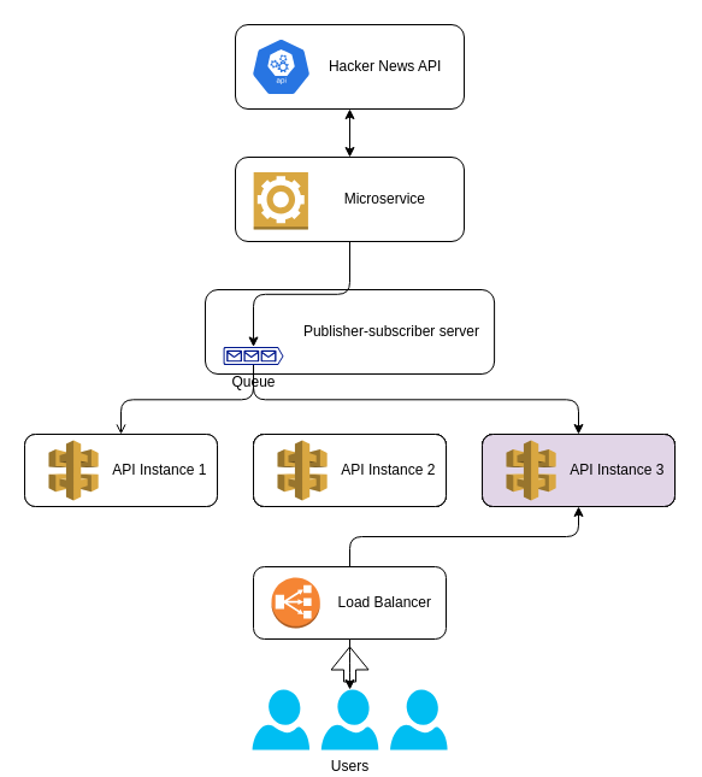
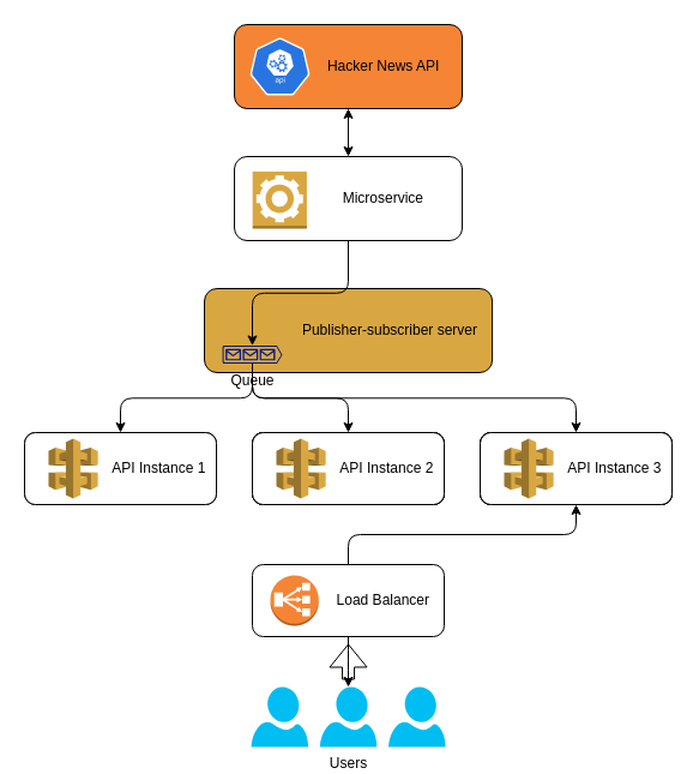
  <mxCell id="0" />
  <mxCell id="1" parent="0" />
- <mxCell id="2" value="Publisher-subscriber server&amp;nbsp;&amp;nbsp;&amp;nbsp; " style="rounded=1;whiteSpace=wrap;html=1;align=right;" vertex="1" parent="1"><mxGeometry x="170.03" y="240" width="240.07" height="70" as="geometry" /></mxCell>
+ <mxCell id="2" value="Publisher-subscriber server&amp;nbsp;&amp;nbsp;&amp;nbsp; " style="rounded=1;whiteSpace=wrap;html=1;align=right;fillColor=#d9a741;" vertex="1" parent="1"><mxGeometry x="170.03" y="240" width="240.07" height="70" as="geometry" /></mxCell>
  <mxCell id="3" style="edgeStyle=orthogonalEdgeStyle;rounded=1;orthogonalLoop=1;jettySize=auto;html=1;entryX=0.5;entryY=0;entryDx=0;entryDy=0;entryPerimeter=0;" edge="1" parent="1" source="5" target="12"><mxGeometry relative="1" as="geometry" /></mxCell>
  <mxCell id="4" style="edgeStyle=orthogonalEdgeStyle;rounded=1;orthogonalLoop=1;jettySize=auto;html=1;entryX=0.5;entryY=1;entryDx=0;entryDy=0;startArrow=classic;startFill=1;" edge="1" parent="1" source="5" target="6"><mxGeometry relative="1" as="geometry" /></mxCell>
  <mxCell id="5" value="&lt;div align=&quot;right&quot;&gt;Microservice&amp;nbsp; &amp;nbsp; &amp;nbsp; &amp;nbsp;&amp;nbsp;&amp;nbsp; &lt;br&gt;&lt;/div&gt;" style="rounded=1;whiteSpace=wrap;html=1;align=right;" vertex="1" parent="1"><mxGeometry x="195.03" y="130" width="190" height="70" as="geometry" /></mxCell>
- <mxCell id="6" value="&lt;div align=&quot;right&quot;&gt;Hacker News API &amp;nbsp;&amp;nbsp;&amp;nbsp;&amp;nbsp; &lt;br&gt;&lt;/div&gt;" style="rounded=1;whiteSpace=wrap;html=1;align=right;" vertex="1" parent="1"><mxGeometry x="195.03" y="20" width="190" height="70" as="geometry" /></mxCell>
+ <mxCell id="6" value="&lt;div align=&quot;right&quot;&gt;Hacker News API &amp;nbsp;&amp;nbsp;&amp;nbsp;&amp;nbsp; &lt;br&gt;&lt;/div&gt;" style="rounded=1;whiteSpace=wrap;html=1;align=right;fillColor=#f58534;" vertex="1" parent="1"><mxGeometry x="195.03" y="20" width="190" height="70" as="geometry" /></mxCell>
  <mxCell id="7" value="" style="outlineConnect=0;dashed=0;verticalLabelPosition=bottom;verticalAlign=top;align=center;html=1;shape=mxgraph.aws3.worker;fillColor=#D9A741;gradientColor=none;" vertex="1" parent="1"><mxGeometry x="210.17" y="142.5" width="45.24" height="47.5" as="geometry" /></mxCell>
  <mxCell id="8" value="" style="html=1;dashed=0;whitespace=wrap;fillColor=#2875E2;strokeColor=#ffffff;points=[[0.005,0.63,0],[0.1,0.2,0],[0.9,0.2,0],[0.5,0,0],[0.995,0.63,0],[0.72,0.99,0],[0.5,1,0],[0.28,0.99,0]];shape=mxgraph.kubernetes.icon;prIcon=api" vertex="1" parent="1"><mxGeometry x="208.03" y="31" width="50" height="48" as="geometry" /></mxCell>
- <mxCell id="9" style="edgeStyle=orthogonalEdgeStyle;rounded=1;orthogonalLoop=1;jettySize=auto;html=1;exitX=0.5;exitY=1;exitDx=0;exitDy=0;exitPerimeter=0;entryX=0.5;entryY=0;entryDx=0;entryDy=0;endArrow=open;" edge="1" parent="1" source="12" target="15"><mxGeometry relative="1" as="geometry" /></mxCell>
+ <mxCell id="9" style="edgeStyle=orthogonalEdgeStyle;rounded=1;orthogonalLoop=1;jettySize=auto;html=1;exitX=0.5;exitY=1;exitDx=0;exitDy=0;exitPerimeter=0;entryX=0.5;entryY=0;entryDx=0;entryDy=0;" edge="1" parent="1" source="12" target="15"><mxGeometry relative="1" as="geometry" /></mxCell>
+ <mxCell id="10" style="edgeStyle=orthogonalEdgeStyle;rounded=1;orthogonalLoop=1;jettySize=auto;html=1;entryX=0.5;entryY=0;entryDx=0;entryDy=0;" edge="1" parent="1" source="12" target="23"><mxGeometry relative="1" as="geometry" /></mxCell>
  <mxCell id="11" style="edgeStyle=orthogonalEdgeStyle;rounded=1;orthogonalLoop=1;jettySize=auto;html=1;exitX=0.5;exitY=1;exitDx=0;exitDy=0;exitPerimeter=0;" edge="1" parent="1" source="12" target="31"><mxGeometry relative="1" as="geometry" /></mxCell>
  <mxCell id="12" value="Queue" style="aspect=fixed;pointerEvents=1;shadow=0;dashed=0;html=1;strokeColor=none;labelPosition=center;verticalLabelPosition=bottom;verticalAlign=top;align=center;fillColor=#00188D;shape=mxgraph.azure.queue_generic" vertex="1" parent="1"><mxGeometry x="185.03" y="287.5" width="50" height="15" as="geometry" /></mxCell>
  <mxCell id="13" value="&lt;div align=&quot;right&quot;&gt;API Gateway 1&amp;nbsp;&amp;nbsp;&amp;nbsp; &lt;br&gt;&lt;/div&gt;" style="rounded=1;whiteSpace=wrap;html=1;align=right;" vertex="1" parent="1"><mxGeometry x="20.03" y="360" width="160" height="60" as="geometry" /></mxCell>
  <mxCell id="14" value="" style="outlineConnect=0;dashed=0;verticalLabelPosition=bottom;verticalAlign=top;align=center;html=1;shape=mxgraph.aws3.api_gateway;fillColor=#D9A741;gradientColor=none;" vertex="1" parent="1"><mxGeometry x="40.03" y="365" width="41.13" height="50" as="geometry" /></mxCell>
  <mxCell id="15" value="API Instance 1&amp;nbsp;&amp;nbsp; " style="rounded=1;whiteSpace=wrap;html=1;align=right;" vertex="1" parent="1"><mxGeometry x="20.03" y="360" width="160" height="60" as="geometry" /></mxCell>
  <mxCell id="16" value="" style="outlineConnect=0;dashed=0;verticalLabelPosition=bottom;verticalAlign=top;align=center;html=1;shape=mxgraph.aws3.api_gateway;fillColor=#D9A741;gradientColor=none;" vertex="1" parent="1"><mxGeometry x="40.03" y="365" width="41.13" height="50" as="geometry" /></mxCell>
  <mxCell id="17" value="&lt;div align=&quot;right&quot;&gt;API Gateway 1&amp;nbsp;&amp;nbsp;&amp;nbsp; &lt;br&gt;&lt;/div&gt;" style="rounded=1;whiteSpace=wrap;html=1;align=right;" vertex="1" parent="1"><mxGeometry x="210.03" y="360" width="160" height="60" as="geometry" /></mxCell>
  <mxCell id="18" value="" style="outlineConnect=0;dashed=0;verticalLabelPosition=bottom;verticalAlign=top;align=center;html=1;shape=mxgraph.aws3.api_gateway;fillColor=#D9A741;gradientColor=none;" vertex="1" parent="1"><mxGeometry x="230.03" y="365" width="41.13" height="50" as="geometry" /></mxCell>
  <mxCell id="19" value="&lt;div align=&quot;right&quot;&gt;API Gateway 2 &amp;nbsp;&amp;nbsp; &lt;br&gt;&lt;/div&gt;" style="rounded=1;whiteSpace=wrap;html=1;align=right;" vertex="1" parent="1"><mxGeometry x="210.03" y="360" width="160" height="60" as="geometry" /></mxCell>
  <mxCell id="20" value="" style="outlineConnect=0;dashed=0;verticalLabelPosition=bottom;verticalAlign=top;align=center;html=1;shape=mxgraph.aws3.api_gateway;fillColor=#D9A741;gradientColor=none;" vertex="1" parent="1"><mxGeometry x="230.03" y="365" width="41.13" height="50" as="geometry" /></mxCell>
  <mxCell id="21" value="&lt;div align=&quot;right&quot;&gt;API Gateway 1&amp;nbsp;&amp;nbsp;&amp;nbsp; &lt;br&gt;&lt;/div&gt;" style="rounded=1;whiteSpace=wrap;html=1;align=right;" vertex="1" parent="1"><mxGeometry x="210.03" y="360" width="160" height="60" as="geometry" /></mxCell>
  <mxCell id="22" value="" style="outlineConnect=0;dashed=0;verticalLabelPosition=bottom;verticalAlign=top;align=center;html=1;shape=mxgraph.aws3.api_gateway;fillColor=#D9A741;gradientColor=none;" vertex="1" parent="1"><mxGeometry x="230.03" y="365" width="41.13" height="50" as="geometry" /></mxCell>
  <mxCell id="23" value="&lt;div align=&quot;right&quot;&gt;API Instance 2 &amp;nbsp; &lt;/div&gt;" style="rounded=1;whiteSpace=wrap;html=1;align=right;" vertex="1" parent="1"><mxGeometry x="210.03" y="360" width="160" height="60" as="geometry" /></mxCell>
  <mxCell id="24" value="" style="outlineConnect=0;dashed=0;verticalLabelPosition=bottom;verticalAlign=top;align=center;html=1;shape=mxgraph.aws3.api_gateway;fillColor=#D9A741;gradientColor=none;" vertex="1" parent="1"><mxGeometry x="230.03" y="365" width="41.13" height="50" as="geometry" /></mxCell>
  <mxCell id="25" value="&lt;div align=&quot;right&quot;&gt;API Gateway 1&amp;nbsp;&amp;nbsp;&amp;nbsp; &lt;br&gt;&lt;/div&gt;" style="rounded=1;whiteSpace=wrap;html=1;align=right;" vertex="1" parent="1"><mxGeometry x="400.03" y="360" width="160" height="60" as="geometry" /></mxCell>
  <mxCell id="26" value="" style="outlineConnect=0;dashed=0;verticalLabelPosition=bottom;verticalAlign=top;align=center;html=1;shape=mxgraph.aws3.api_gateway;fillColor=#D9A741;gradientColor=none;" vertex="1" parent="1"><mxGeometry x="420.03" y="365" width="41.13" height="50" as="geometry" /></mxCell>
  <mxCell id="27" value="&lt;div align=&quot;right&quot;&gt;API Gateway 2 &amp;nbsp;&amp;nbsp; &lt;br&gt;&lt;/div&gt;" style="rounded=1;whiteSpace=wrap;html=1;align=right;" vertex="1" parent="1"><mxGeometry x="400.03" y="360" width="160" height="60" as="geometry" /></mxCell>
  <mxCell id="28" value="" style="outlineConnect=0;dashed=0;verticalLabelPosition=bottom;verticalAlign=top;align=center;html=1;shape=mxgraph.aws3.api_gateway;fillColor=#D9A741;gradientColor=none;" vertex="1" parent="1"><mxGeometry x="420.03" y="365" width="41.13" height="50" as="geometry" /></mxCell>
  <mxCell id="29" value="&lt;div align=&quot;right&quot;&gt;API Gateway 1&amp;nbsp;&amp;nbsp;&amp;nbsp; &lt;br&gt;&lt;/div&gt;" style="rounded=1;whiteSpace=wrap;html=1;align=right;" vertex="1" parent="1"><mxGeometry x="400.03" y="360" width="160" height="60" as="geometry" /></mxCell>
  <mxCell id="30" value="" style="outlineConnect=0;dashed=0;verticalLabelPosition=bottom;verticalAlign=top;align=center;html=1;shape=mxgraph.aws3.api_gateway;fillColor=#D9A741;gradientColor=none;" vertex="1" parent="1"><mxGeometry x="420.03" y="365" width="41.13" height="50" as="geometry" /></mxCell>
- <mxCell id="31" value="API Instance 3 &amp;nbsp; " style="rounded=1;whiteSpace=wrap;html=1;align=right;fillColor=#e1d5e7;" vertex="1" parent="1"><mxGeometry x="400.03" y="360" width="160" height="60" as="geometry" /></mxCell>
+ <mxCell id="31" value="API Instance 3 &amp;nbsp; " style="rounded=1;whiteSpace=wrap;html=1;align=right;" vertex="1" parent="1"><mxGeometry x="400.03" y="360" width="160" height="60" as="geometry" /></mxCell>
  <mxCell id="32" value="" style="outlineConnect=0;dashed=0;verticalLabelPosition=bottom;verticalAlign=top;align=center;html=1;shape=mxgraph.aws3.api_gateway;fillColor=#D9A741;gradientColor=none;" vertex="1" parent="1"><mxGeometry x="420.03" y="365" width="41.13" height="50" as="geometry" /></mxCell>
  <mxCell id="33" style="edgeStyle=orthogonalEdgeStyle;rounded=1;orthogonalLoop=1;jettySize=auto;html=1;" edge="1" parent="1" source="35" target="38"><mxGeometry relative="1" as="geometry" /></mxCell>
  <mxCell id="34" style="edgeStyle=orthogonalEdgeStyle;rounded=1;orthogonalLoop=1;jettySize=auto;html=1;exitX=0.5;exitY=0;exitDx=0;exitDy=0;entryX=0.5;entryY=1;entryDx=0;entryDy=0;" edge="1" parent="1" source="35" target="31"><mxGeometry relative="1" as="geometry" /></mxCell>
  <mxCell id="35" value="Load Balancer&amp;nbsp;&amp;nbsp;&amp;nbsp; " style="rounded=1;whiteSpace=wrap;html=1;align=right;" vertex="1" parent="1"><mxGeometry x="210" y="470" width="160" height="60" as="geometry" /></mxCell>
  <mxCell id="36" value="" style="outlineConnect=0;dashed=0;verticalLabelPosition=bottom;verticalAlign=top;align=center;html=1;shape=mxgraph.aws3.classic_load_balancer;fillColor=#F58534;gradientColor=none;" vertex="1" parent="1"><mxGeometry x="225.03" y="479" width="40.25" height="42" as="geometry" /></mxCell>
  <mxCell id="37" value="" style="verticalLabelPosition=bottom;html=1;verticalAlign=top;align=center;strokeColor=none;fillColor=#00BEF2;shape=mxgraph.azure.user;" vertex="1" parent="1"><mxGeometry x="209.07" y="572" width="47.5" height="50" as="geometry" /></mxCell>
  <mxCell id="38" value="Users" style="verticalLabelPosition=bottom;html=1;verticalAlign=top;align=center;strokeColor=none;fillColor=#00BEF2;shape=mxgraph.azure.user;" vertex="1" parent="1"><mxGeometry x="266.32" y="572" width="47.5" height="50" as="geometry" /></mxCell>
  <mxCell id="39" value="" style="verticalLabelPosition=bottom;html=1;verticalAlign=top;align=center;strokeColor=none;fillColor=#00BEF2;shape=mxgraph.azure.user;" vertex="1" parent="1"><mxGeometry x="323.57" y="572" width="47.5" height="50" as="geometry" /></mxCell>
  <mxCell id="40" value="" style="shape=flexArrow;endArrow=classic;html=1;exitX=0.5;exitY=0;exitDx=0;exitDy=0;exitPerimeter=0;" edge="1" parent="1"><mxGeometry width="50" height="50" relative="1" as="geometry"><mxPoint x="290.07" y="566" as="sourcePoint" /><mxPoint x="290" y="536" as="targetPoint" /></mxGeometry></mxCell>
